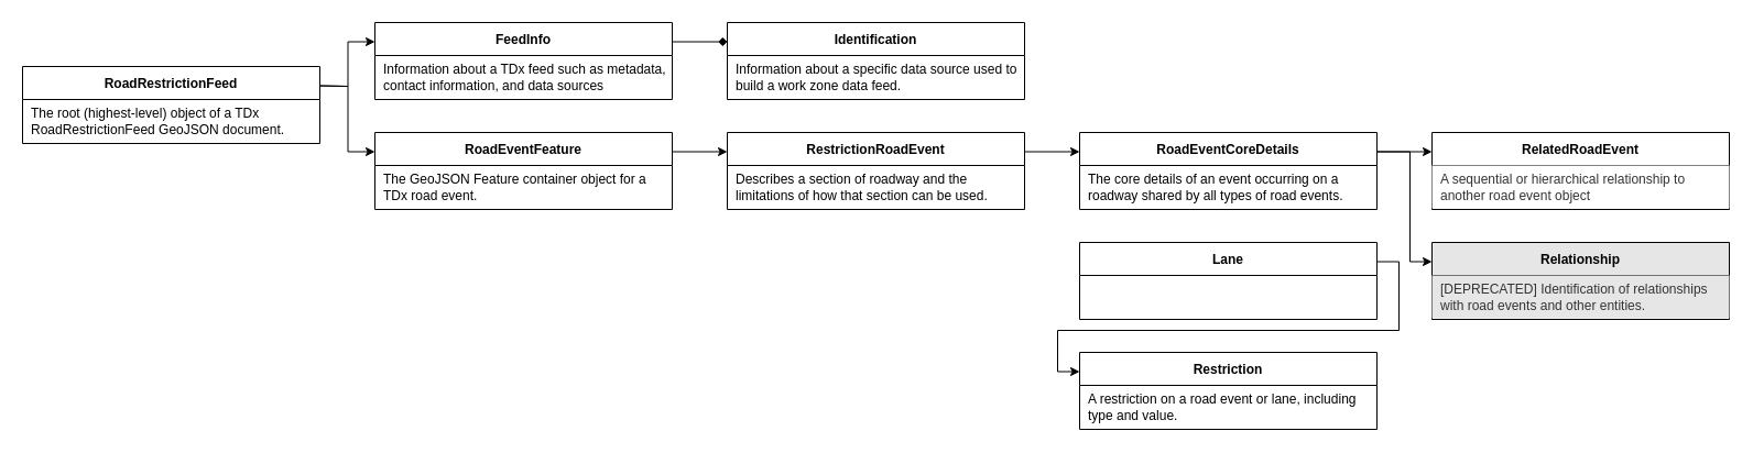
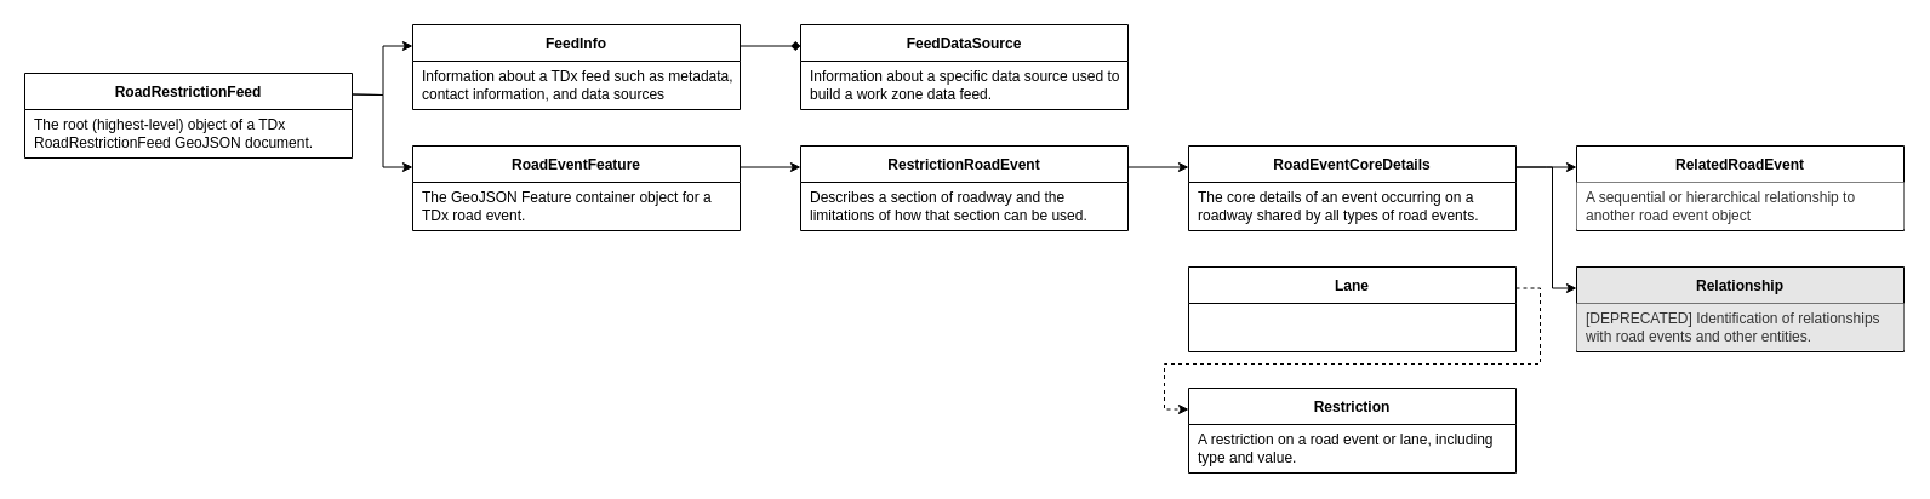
  <mxCell id="0" />
  <mxCell id="1" parent="0" />
  <mxCell id="2" style="edgeStyle=orthogonalEdgeStyle;rounded=0;orthogonalLoop=1;jettySize=auto;html=1;exitX=1;exitY=0.25;exitDx=0;exitDy=0;entryX=0;entryY=0.25;entryDx=0;entryDy=0;" edge="1" parent="1" target="4"><mxGeometry relative="1" as="geometry"><mxPoint x="290" y="77.5" as="sourcePoint" /></mxGeometry></mxCell>
  <mxCell id="3" style="edgeStyle=orthogonalEdgeStyle;rounded=0;orthogonalLoop=1;jettySize=auto;html=1;exitX=1;exitY=0.5;exitDx=0;exitDy=0;entryX=-0.003;entryY=0.158;entryDx=0;entryDy=0;entryPerimeter=0;" edge="1" parent="1" target="7"><mxGeometry relative="1" as="geometry" /></mxCell>
  <mxCell id="4" value="FeedInfo" style="shape=table;startSize=30;container=1;collapsible=1;childLayout=tableLayout;fixedRows=1;rowLines=0;fontStyle=1;align=center;resizeLast=1;" vertex="1" parent="1"><mxGeometry x="340" y="20" width="270" height="70" as="geometry" /></mxCell>
  <mxCell id="5" value="" style="shape=partialRectangle;collapsible=0;dropTarget=0;pointerEvents=0;fillColor=none;points=[[0,0.5],[1,0.5]];portConstraint=eastwest;top=0;left=0;right=0;bottom=0;" vertex="1" parent="4"><mxGeometry y="30" width="270" height="40" as="geometry" /></mxCell>
  <mxCell id="6" value="Information about a TDx feed such as metadata, contact information, and data sources" style="shape=partialRectangle;overflow=hidden;connectable=0;fillColor=none;top=0;left=0;bottom=0;right=0;align=left;spacingLeft=6;fontStyle=0;whiteSpace=wrap;" vertex="1" parent="5"><mxGeometry width="270" height="40" as="geometry"><mxRectangle width="270" height="40" as="alternateBounds" /></mxGeometry></mxCell>
  <mxCell id="7" value="RoadEventFeature" style="shape=table;startSize=30;container=1;collapsible=1;childLayout=tableLayout;fixedRows=1;rowLines=0;fontStyle=1;align=center;resizeLast=1;" vertex="1" parent="1"><mxGeometry x="340" y="120" width="270" height="70" as="geometry" /></mxCell>
  <mxCell id="8" value="" style="shape=partialRectangle;collapsible=0;dropTarget=0;pointerEvents=0;fillColor=none;points=[[0,0.5],[1,0.5]];portConstraint=eastwest;top=0;left=0;right=0;bottom=0;" vertex="1" parent="7"><mxGeometry y="30" width="270" height="39" as="geometry" /></mxCell>
  <mxCell id="9" value="The GeoJSON Feature container object for a TDx road event." style="shape=partialRectangle;overflow=hidden;connectable=0;top=0;left=0;bottom=0;right=0;align=left;spacingLeft=6;fontStyle=0;strokeColor=#d6b656;fillColor=none;whiteSpace=wrap;" vertex="1" parent="8"><mxGeometry width="270" height="39" as="geometry"><mxRectangle width="270" height="39" as="alternateBounds" /></mxGeometry></mxCell>
- <mxCell id="10" value="Identification" style="shape=table;startSize=30;container=1;collapsible=1;childLayout=tableLayout;fixedRows=1;rowLines=0;fontStyle=1;align=center;resizeLast=1;" vertex="1" parent="1"><mxGeometry x="660" y="20" width="270" height="70" as="geometry" /></mxCell>
+ <mxCell id="10" value="FeedDataSource" style="shape=table;startSize=30;container=1;collapsible=1;childLayout=tableLayout;fixedRows=1;rowLines=0;fontStyle=1;align=center;resizeLast=1;" vertex="1" parent="1"><mxGeometry x="660" y="20" width="270" height="70" as="geometry" /></mxCell>
  <mxCell id="11" value="" style="shape=partialRectangle;collapsible=0;dropTarget=0;pointerEvents=0;fillColor=none;points=[[0,0.5],[1,0.5]];portConstraint=eastwest;top=0;left=0;right=0;bottom=0;" vertex="1" parent="10"><mxGeometry y="30" width="270" height="39" as="geometry" /></mxCell>
  <mxCell id="12" value="Information about a specific data source used to build a work zone data feed." style="shape=partialRectangle;overflow=hidden;connectable=0;top=0;left=0;bottom=0;right=0;align=left;spacingLeft=6;fontStyle=0;strokeColor=#d6b656;fillColor=none;whiteSpace=wrap;" vertex="1" parent="11"><mxGeometry width="270" height="39" as="geometry"><mxRectangle width="270" height="39" as="alternateBounds" /></mxGeometry></mxCell>
  <mxCell id="13" value="RestrictionRoadEvent" style="shape=table;startSize=30;container=1;collapsible=1;childLayout=tableLayout;fixedRows=1;rowLines=0;fontStyle=1;align=center;resizeLast=1;" vertex="1" parent="1"><mxGeometry x="660" y="120" width="270" height="70" as="geometry" /></mxCell>
  <mxCell id="14" value="" style="shape=partialRectangle;collapsible=0;dropTarget=0;pointerEvents=0;fillColor=none;points=[[0,0.5],[1,0.5]];portConstraint=eastwest;top=0;left=0;right=0;bottom=0;" vertex="1" parent="13"><mxGeometry y="30" width="270" height="39" as="geometry" /></mxCell>
  <mxCell id="15" value="Describes a section of roadway and the limitations of how that section can be used." style="shape=partialRectangle;overflow=hidden;connectable=0;top=0;left=0;bottom=0;right=0;align=left;spacingLeft=6;fontStyle=0;strokeColor=#d6b656;fillColor=none;whiteSpace=wrap;" vertex="1" parent="14"><mxGeometry width="270" height="39" as="geometry"><mxRectangle width="270" height="39" as="alternateBounds" /></mxGeometry></mxCell>
  <mxCell id="16" value="RoadEventCoreDetails" style="shape=table;startSize=30;container=1;collapsible=1;childLayout=tableLayout;fixedRows=1;rowLines=0;fontStyle=1;align=center;resizeLast=1;" vertex="1" parent="1"><mxGeometry x="980" y="120" width="270" height="70" as="geometry" /></mxCell>
  <mxCell id="17" value="" style="shape=partialRectangle;collapsible=0;dropTarget=0;pointerEvents=0;fillColor=none;points=[[0,0.5],[1,0.5]];portConstraint=eastwest;top=0;left=0;right=0;bottom=0;" vertex="1" parent="16"><mxGeometry y="30" width="270" height="39" as="geometry" /></mxCell>
  <mxCell id="18" value="The core details of an event occurring on a roadway shared by all types of road events." style="shape=partialRectangle;overflow=hidden;connectable=0;top=0;left=0;bottom=0;right=0;align=left;spacingLeft=6;fontStyle=0;strokeColor=#d6b656;fillColor=none;whiteSpace=wrap;" vertex="1" parent="17"><mxGeometry width="270" height="39" as="geometry"><mxRectangle width="270" height="39" as="alternateBounds" /></mxGeometry></mxCell>
  <mxCell id="19" value="Lane" style="shape=table;startSize=30;container=1;collapsible=1;childLayout=tableLayout;fixedRows=1;rowLines=0;fontStyle=1;align=center;resizeLast=1;" vertex="1" parent="1"><mxGeometry x="980" y="220" width="270" height="70" as="geometry" /></mxCell>
  <mxCell id="20" value="" style="shape=partialRectangle;collapsible=0;dropTarget=0;pointerEvents=0;fillColor=none;points=[[0,0.5],[1,0.5]];portConstraint=eastwest;top=0;left=0;right=0;bottom=0;" vertex="1" parent="19"><mxGeometry y="30" width="270" height="39" as="geometry" /></mxCell>
  <mxCell id="21" value="Restriction" style="shape=table;startSize=30;container=1;collapsible=1;childLayout=tableLayout;fixedRows=1;rowLines=0;fontStyle=1;align=center;resizeLast=1;" vertex="1" parent="1"><mxGeometry x="980" y="320" width="270" height="70" as="geometry" /></mxCell>
  <mxCell id="22" value="" style="shape=partialRectangle;collapsible=0;dropTarget=0;pointerEvents=0;fillColor=none;points=[[0,0.5],[1,0.5]];portConstraint=eastwest;top=0;left=0;right=0;bottom=0;" vertex="1" parent="21"><mxGeometry y="30" width="270" height="39" as="geometry" /></mxCell>
  <mxCell id="23" value="A restriction on a road event or lane, including type and value." style="shape=partialRectangle;overflow=hidden;connectable=0;top=0;left=0;bottom=0;right=0;align=left;spacingLeft=6;fontStyle=0;strokeColor=#d6b656;fillColor=none;whiteSpace=wrap;" vertex="1" parent="22"><mxGeometry width="270" height="39" as="geometry"><mxRectangle width="270" height="39" as="alternateBounds" /></mxGeometry></mxCell>
  <mxCell id="24" value="RelatedRoadEvent" style="shape=table;startSize=30;container=1;collapsible=1;childLayout=tableLayout;fixedRows=1;rowLines=0;fontStyle=1;align=center;resizeLast=1;fillColor=#FFFFFF;" vertex="1" parent="1"><mxGeometry x="1300" y="120" width="270" height="70" as="geometry" /></mxCell>
  <mxCell id="25" value="" style="shape=partialRectangle;collapsible=0;dropTarget=0;pointerEvents=0;fillColor=none;points=[[0,0.5],[1,0.5]];portConstraint=eastwest;top=0;left=0;right=0;bottom=0;" vertex="1" parent="24"><mxGeometry y="30" width="270" height="39" as="geometry" /></mxCell>
  <mxCell id="26" value="A sequential or hierarchical relationship to another road event object" style="shape=partialRectangle;overflow=hidden;connectable=0;top=0;left=0;bottom=0;right=0;align=left;spacingLeft=6;fontStyle=0;strokeColor=#666666;fillColor=#FFFFFF;whiteSpace=wrap;fontColor=#333333;" vertex="1" parent="25"><mxGeometry width="270" height="39" as="geometry"><mxRectangle width="270" height="39" as="alternateBounds" /></mxGeometry></mxCell>
  <mxCell id="27" style="edgeStyle=orthogonalEdgeStyle;rounded=0;orthogonalLoop=1;jettySize=auto;html=1;exitX=1;exitY=0.25;exitDx=0;exitDy=0;entryX=0;entryY=0.25;entryDx=0;entryDy=0;endWidth=6.234;endArrow=diamond;" edge="1" parent="1" source="4" target="10"><mxGeometry relative="1" as="geometry"><mxPoint x="650" y="-10" as="sourcePoint" /><mxPoint x="720" y="-10" as="targetPoint" /></mxGeometry></mxCell>
  <mxCell id="28" style="edgeStyle=orthogonalEdgeStyle;rounded=0;orthogonalLoop=1;jettySize=auto;html=1;entryX=0;entryY=0.25;entryDx=0;entryDy=0;endWidth=6.234;exitX=1;exitY=0.25;exitDx=0;exitDy=0;" edge="1" parent="1" target="7"><mxGeometry relative="1" as="geometry"><mxPoint x="290" y="77.5" as="sourcePoint" /><mxPoint x="692" y="47.5" as="targetPoint" /></mxGeometry></mxCell>
  <mxCell id="29" style="edgeStyle=orthogonalEdgeStyle;rounded=0;orthogonalLoop=1;jettySize=auto;html=1;exitX=1;exitY=0.25;exitDx=0;exitDy=0;entryX=0;entryY=0.25;entryDx=0;entryDy=0;endWidth=6.234;" edge="1" parent="1" source="7" target="13"><mxGeometry relative="1" as="geometry"><mxPoint x="640" y="140" as="sourcePoint" /><mxPoint x="682" y="140" as="targetPoint" /></mxGeometry></mxCell>
  <mxCell id="30" style="edgeStyle=orthogonalEdgeStyle;rounded=0;orthogonalLoop=1;jettySize=auto;html=1;exitX=1;exitY=0.25;exitDx=0;exitDy=0;entryX=0;entryY=0.25;entryDx=0;entryDy=0;" edge="1" parent="1" source="13" target="16"><mxGeometry relative="1" as="geometry"><mxPoint x="950" y="170" as="sourcePoint" /><mxPoint x="1010" y="160" as="targetPoint" /></mxGeometry></mxCell>
  <mxCell id="31" style="edgeStyle=orthogonalEdgeStyle;rounded=0;orthogonalLoop=1;jettySize=auto;html=1;exitX=1;exitY=0.25;exitDx=0;exitDy=0;entryX=0;entryY=0.25;entryDx=0;entryDy=0;endWidth=6.234;" edge="1" parent="1" source="16"><mxGeometry relative="1" as="geometry"><mxPoint x="650" y="47.5" as="sourcePoint" /><mxPoint x="1300" y="137.5" as="targetPoint" /></mxGeometry></mxCell>
  <mxCell id="32" value="RoadRestrictionFeed" style="shape=table;startSize=30;container=1;collapsible=1;childLayout=tableLayout;fixedRows=1;rowLines=0;fontStyle=1;align=center;resizeLast=1;" vertex="1" parent="1"><mxGeometry x="20" y="60" width="270" height="70" as="geometry" /></mxCell>
  <mxCell id="33" value="" style="shape=partialRectangle;collapsible=0;dropTarget=0;pointerEvents=0;fillColor=none;points=[[0,0.5],[1,0.5]];portConstraint=eastwest;top=0;left=0;right=0;bottom=0;" vertex="1" parent="32"><mxGeometry y="30" width="270" height="40" as="geometry" /></mxCell>
  <mxCell id="34" value="The root (highest-level) object of a TDx RoadRestrictionFeed GeoJSON document." style="shape=partialRectangle;overflow=hidden;connectable=0;fillColor=none;top=0;left=0;bottom=0;right=0;align=left;spacingLeft=6;fontStyle=0;whiteSpace=wrap;" vertex="1" parent="33"><mxGeometry width="270" height="40" as="geometry"><mxRectangle width="270" height="40" as="alternateBounds" /></mxGeometry></mxCell>
- <mxCell id="35" value="" style="edgeStyle=orthogonalEdgeStyle;rounded=0;orthogonalLoop=1;jettySize=auto;html=1;entryX=0;entryY=0.25;entryDx=0;entryDy=0;exitX=1;exitY=0.25;exitDx=0;exitDy=0;" edge="1" parent="1" source="19" target="21"><mxGeometry relative="1" as="geometry"><Array as="points"><mxPoint x="1270" y="238" /><mxPoint x="1270" y="300" /><mxPoint x="960" y="300" /><mxPoint x="960" y="338" /></Array></mxGeometry></mxCell>
+ <mxCell id="35" value="" style="edgeStyle=orthogonalEdgeStyle;rounded=0;orthogonalLoop=1;jettySize=auto;html=1;entryX=0;entryY=0.25;entryDx=0;entryDy=0;exitX=1;exitY=0.25;exitDx=0;exitDy=0;dashed=1;" edge="1" parent="1" source="19" target="21"><mxGeometry relative="1" as="geometry"><Array as="points"><mxPoint x="1270" y="238" /><mxPoint x="1270" y="300" /><mxPoint x="960" y="300" /><mxPoint x="960" y="338" /></Array></mxGeometry></mxCell>
  <mxCell id="36" value="Relationship" style="shape=table;startSize=30;container=1;collapsible=1;childLayout=tableLayout;fixedRows=1;rowLines=0;fontStyle=1;align=center;resizeLast=1;fillColor=#E6E6E6;" vertex="1" parent="1"><mxGeometry x="1300" y="220" width="270" height="70" as="geometry" /></mxCell>
  <mxCell id="37" value="" style="shape=partialRectangle;collapsible=0;dropTarget=0;pointerEvents=0;fillColor=none;points=[[0,0.5],[1,0.5]];portConstraint=eastwest;top=0;left=0;right=0;bottom=0;" vertex="1" parent="36"><mxGeometry y="30" width="270" height="39" as="geometry" /></mxCell>
  <mxCell id="38" value="[DEPRECATED] Identification of relationships with road events and other entities." style="shape=partialRectangle;overflow=hidden;connectable=0;top=0;left=0;bottom=0;right=0;align=left;spacingLeft=6;fontStyle=0;strokeColor=#666666;fillColor=#E6E6E6;whiteSpace=wrap;fontColor=#333333;" vertex="1" parent="37"><mxGeometry width="270" height="39" as="geometry"><mxRectangle width="270" height="39" as="alternateBounds" /></mxGeometry></mxCell>
  <mxCell id="39" style="edgeStyle=orthogonalEdgeStyle;rounded=0;orthogonalLoop=1;jettySize=auto;html=1;exitX=1;exitY=0.25;exitDx=0;exitDy=0;entryX=0;entryY=0.25;entryDx=0;entryDy=0;endWidth=6.234;" edge="1" parent="1" source="16" target="36"><mxGeometry relative="1" as="geometry"><mxPoint x="1260" y="147.5" as="sourcePoint" /><mxPoint x="1310" y="147.5" as="targetPoint" /><Array as="points"><mxPoint x="1280" y="138" /><mxPoint x="1280" y="238" /></Array></mxGeometry></mxCell>
